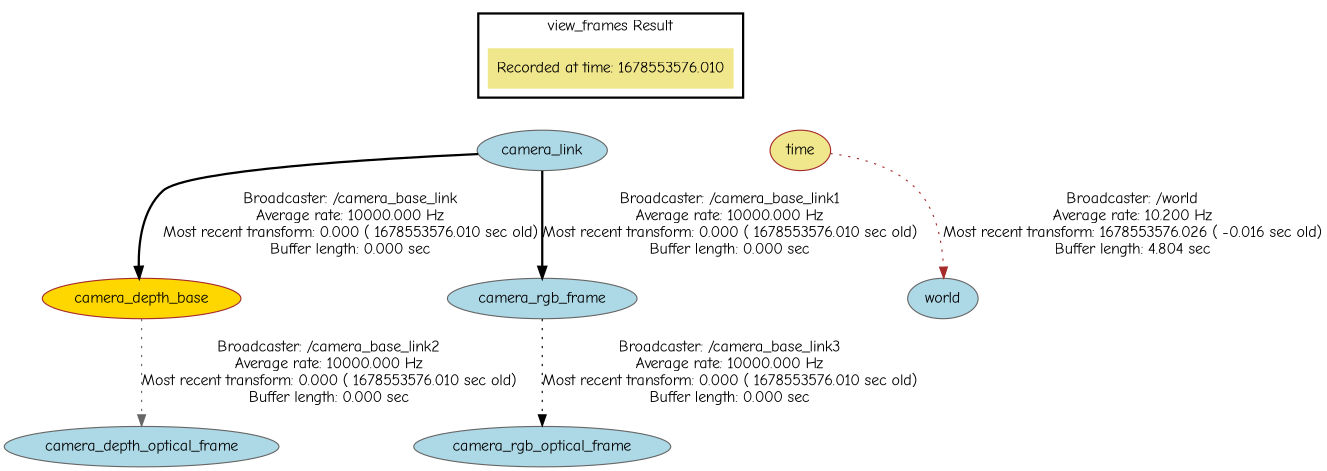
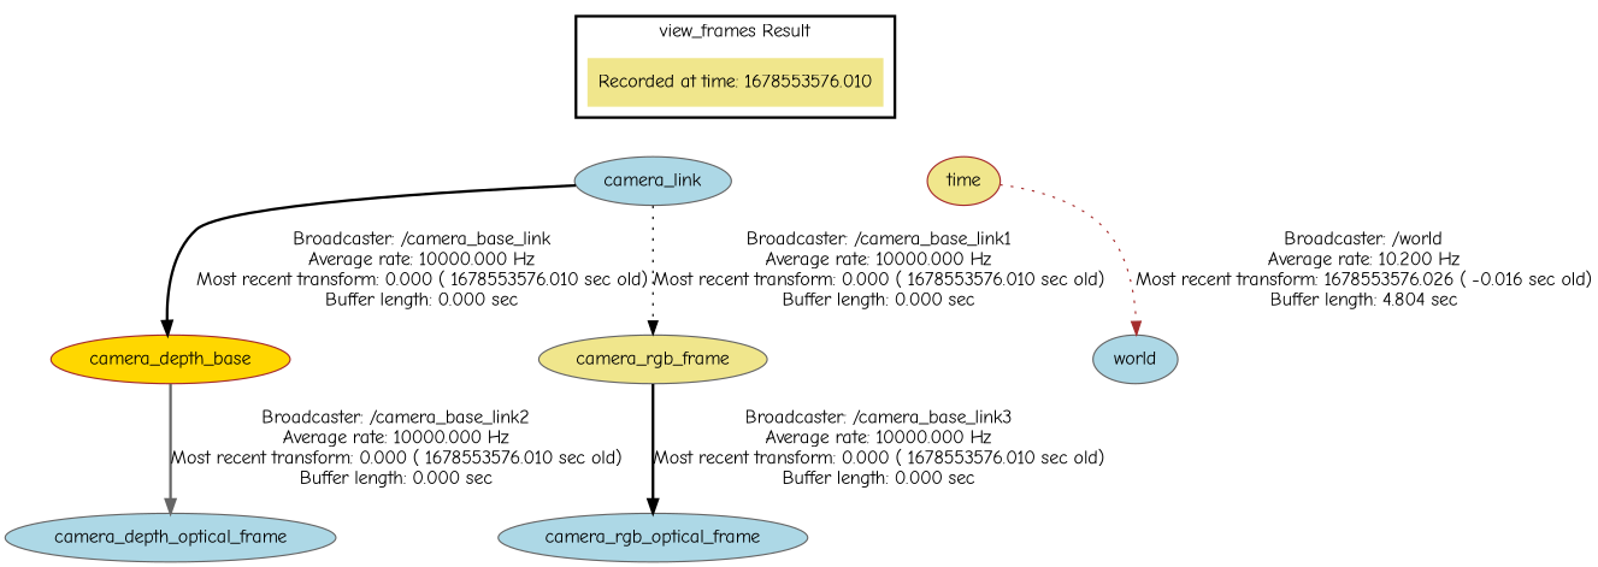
  digraph {
    fontname="Comic Neue"
    node [color=gray40 fillcolor=lightblue fontname="Comic Neue" style=filled]
    edge [fontname="Comic Neue" style=dotted color=black]
    "Recorded at time: 1678553576.010" [fillcolor=khaki shape=plaintext]
    camera_link
    n3 [color=brown fillcolor=khaki label=time]
    n4 [color=brown fillcolor=gold label=camera_depth_base]
-   camera_rgb_frame
+   camera_rgb_frame [fillcolor=khaki]
    camera_depth_optical_frame
    camera_rgb_optical_frame
    world
    subgraph cluster_1 {
      color=black
      label="view_frames Result"
      style=bold
      "Recorded at time: 1678553576.010"
    }
    "Recorded at time: 1678553576.010" -> camera_link [style=invis color=""]
    "Recorded at time: 1678553576.010" -> n3 [style=invis color=""]
    camera_link -> n4 [label="Broadcaster: /camera_base_link\nAverage rate: 10000.000 Hz\nMost recent transform: 0.000 ( 1678553576.010 sec old)\nBuffer length: 0.000 sec\n" style=bold]
-   camera_link -> camera_rgb_frame [label="Broadcaster: /camera_base_link1\nAverage rate: 10000.000 Hz\nMost recent transform: 0.000 ( 1678553576.010 sec old)\nBuffer length: 0.000 sec\n" style=bold]
+   camera_link -> camera_rgb_frame [label="Broadcaster: /camera_base_link1\nAverage rate: 10000.000 Hz\nMost recent transform: 0.000 ( 1678553576.010 sec old)\nBuffer length: 0.000 sec\n"]
    n3 -> world [color=brown label="Broadcaster: /world\nAverage rate: 10.200 Hz\nMost recent transform: 1678553576.026 ( -0.016 sec old)\nBuffer length: 4.804 sec\n"]
-   n4 -> camera_depth_optical_frame [color=gray40 label="Broadcaster: /camera_base_link2\nAverage rate: 10000.000 Hz\nMost recent transform: 0.000 ( 1678553576.010 sec old)\nBuffer length: 0.000 sec\n"]
-   camera_rgb_frame -> camera_rgb_optical_frame [label="Broadcaster: /camera_base_link3\nAverage rate: 10000.000 Hz\nMost recent transform: 0.000 ( 1678553576.010 sec old)\nBuffer length: 0.000 sec\n"]
+   n4 -> camera_depth_optical_frame [color=gray40 label="Broadcaster: /camera_base_link2\nAverage rate: 10000.000 Hz\nMost recent transform: 0.000 ( 1678553576.010 sec old)\nBuffer length: 0.000 sec\n" style=bold]
+   camera_rgb_frame -> camera_rgb_optical_frame [label="Broadcaster: /camera_base_link3\nAverage rate: 10000.000 Hz\nMost recent transform: 0.000 ( 1678553576.010 sec old)\nBuffer length: 0.000 sec\n" style=bold]
  }
